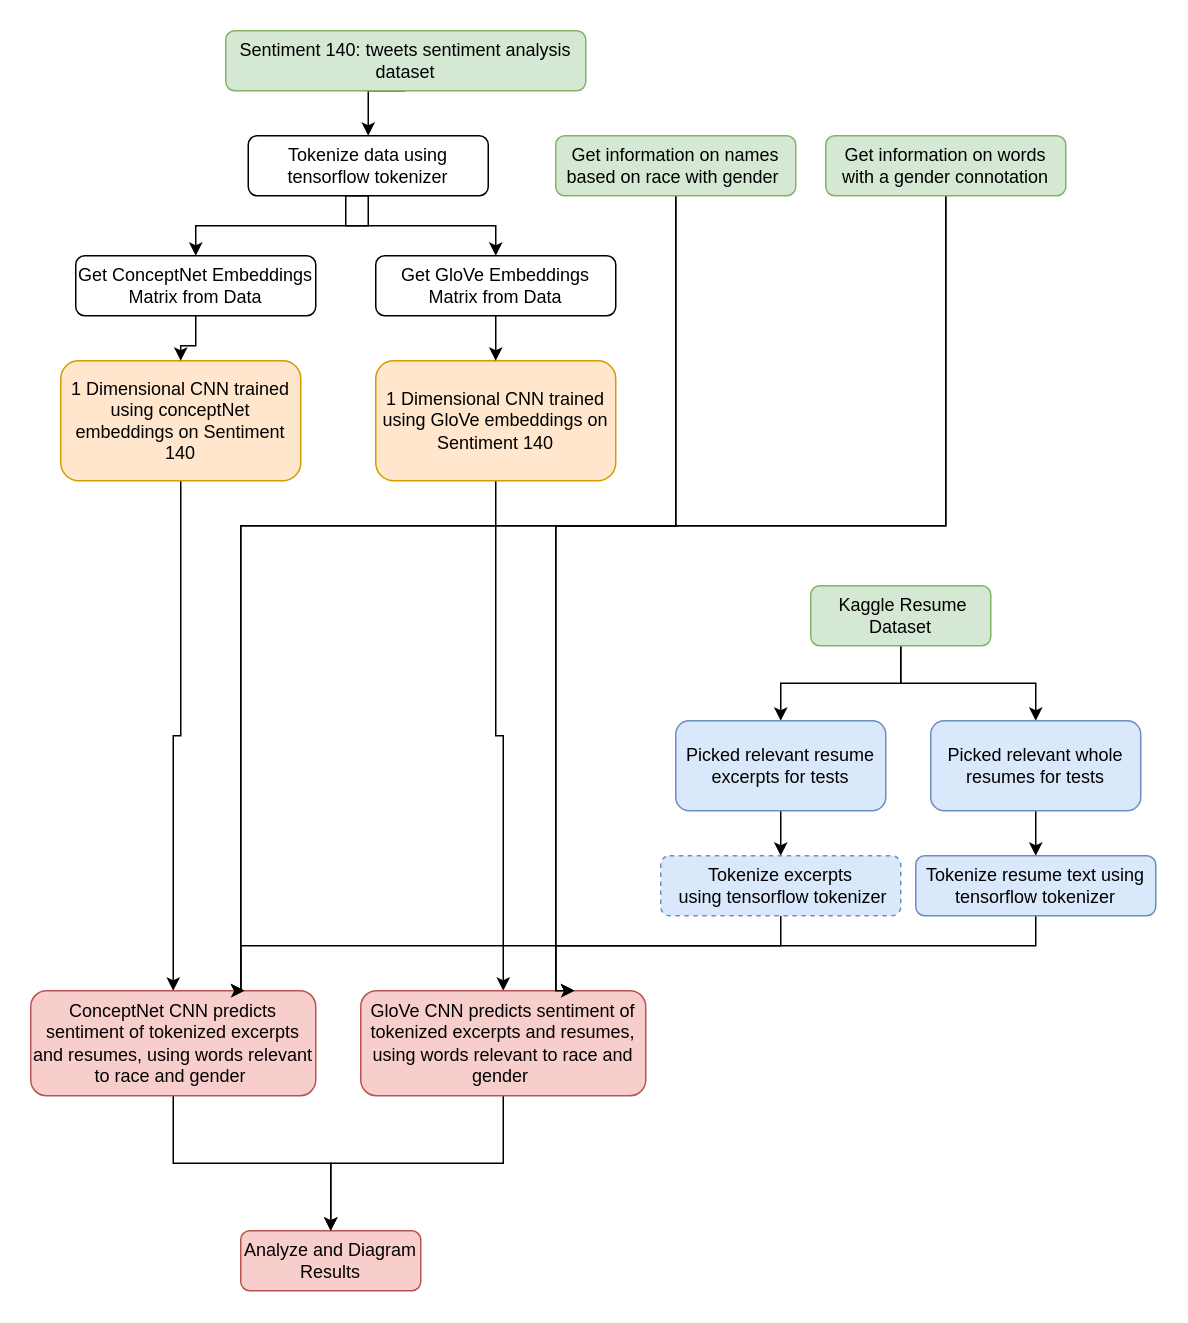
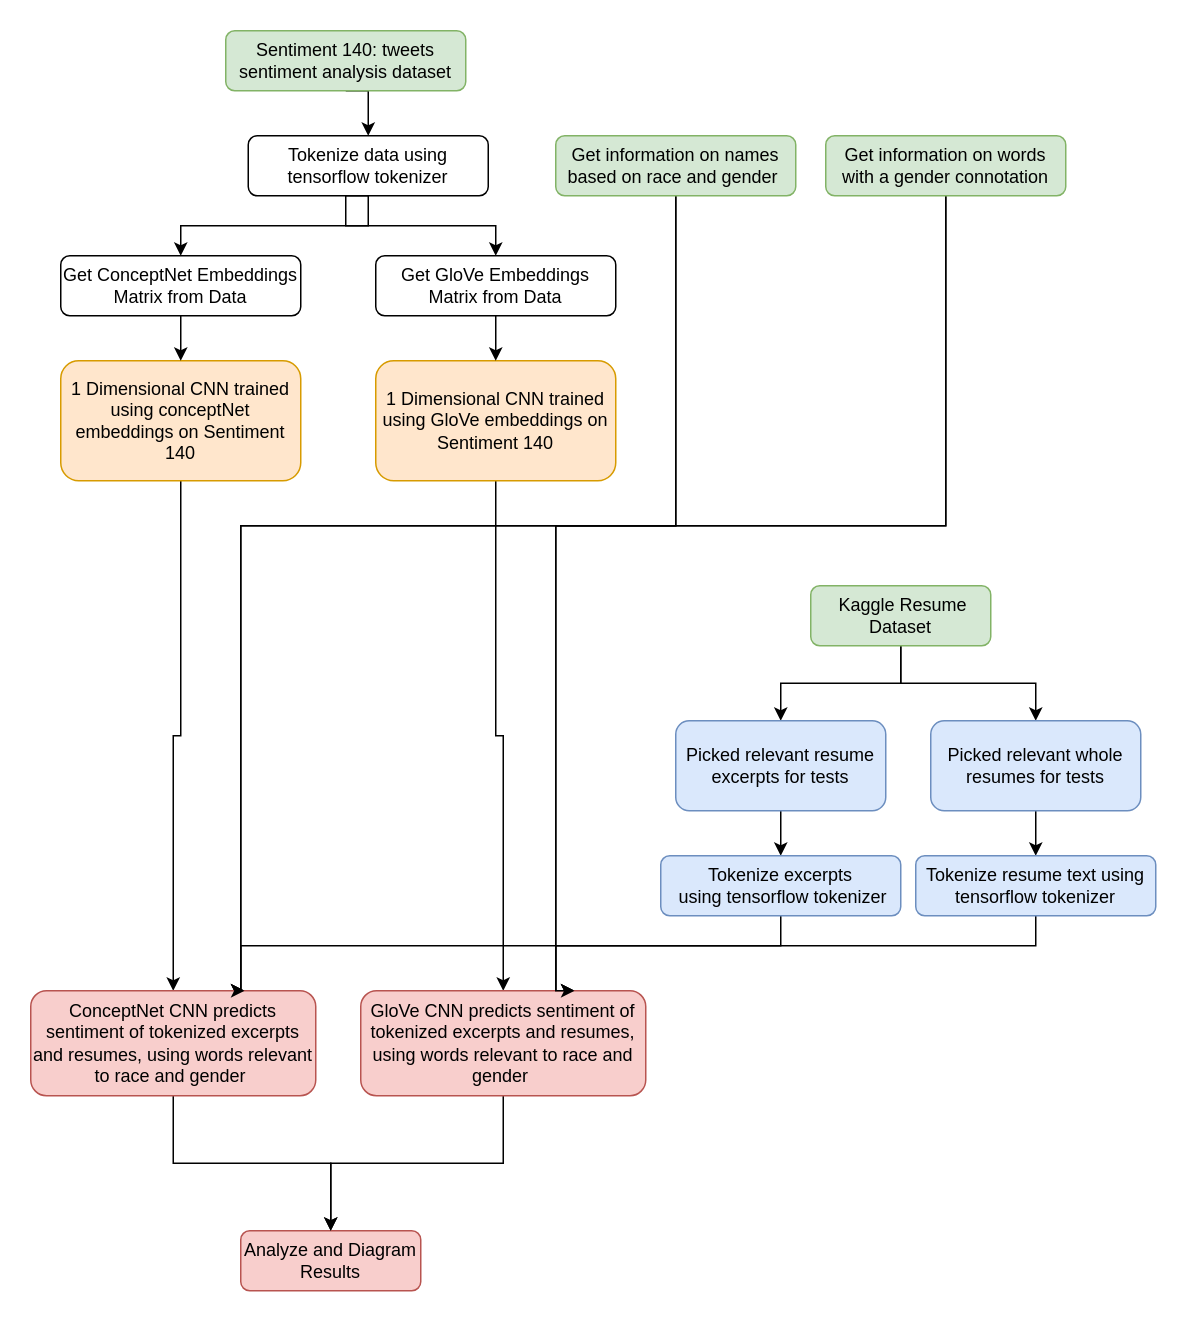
  <mxCell id="0" />
  <mxCell id="1" parent="0" />
  <mxCell id="2" style="edgeStyle=orthogonalEdgeStyle;rounded=0;orthogonalLoop=1;jettySize=auto;html=1;exitX=0.5;exitY=1;exitDx=0;exitDy=0;entryX=0.5;entryY=0;entryDx=0;entryDy=0;" edge="1" parent="1" source="3" target="6"><mxGeometry relative="1" as="geometry" /></mxCell>
- <mxCell id="3" value="Sentiment 140: tweets sentiment analysis dataset" style="rounded=1;whiteSpace=wrap;html=1;fontSize=12;glass=0;strokeWidth=1;shadow=0;fillColor=#d5e8d4;strokeColor=#82b366;" parent="1" vertex="1"><mxGeometry x="150" y="20" width="240" height="40" as="geometry" /></mxCell>
+ <mxCell id="3" value="Sentiment 140: tweets sentiment analysis dataset" style="rounded=1;whiteSpace=wrap;html=1;fontSize=12;glass=0;strokeWidth=1;shadow=0;fillColor=#d5e8d4;strokeColor=#82b366;" parent="1" vertex="1"><mxGeometry x="150" y="20" width="160" height="40" as="geometry" /></mxCell>
  <mxCell id="4" style="edgeStyle=orthogonalEdgeStyle;rounded=0;orthogonalLoop=1;jettySize=auto;html=1;exitX=0.5;exitY=1;exitDx=0;exitDy=0;" edge="1" parent="1" source="6" target="16"><mxGeometry relative="1" as="geometry"><Array as="points"><mxPoint x="230" y="150" /><mxPoint x="330" y="150" /></Array></mxGeometry></mxCell>
  <mxCell id="5" style="edgeStyle=orthogonalEdgeStyle;rounded=0;orthogonalLoop=1;jettySize=auto;html=1;" edge="1" parent="1" source="6" target="18"><mxGeometry relative="1" as="geometry" /></mxCell>
  <mxCell id="6" value="Tokenize data using tensorflow tokenizer" style="rounded=1;whiteSpace=wrap;html=1;fontSize=12;glass=0;strokeWidth=1;shadow=0;" parent="1" vertex="1"><mxGeometry x="165" y="90" width="160" height="40" as="geometry" /></mxCell>
  <mxCell id="7" value="Analyze and Diagram Results" style="rounded=1;whiteSpace=wrap;html=1;fontSize=12;glass=0;strokeWidth=1;shadow=0;fillColor=#f8cecc;strokeColor=#b85450;" parent="1" vertex="1"><mxGeometry x="160" y="820" width="120" height="40" as="geometry" /></mxCell>
  <mxCell id="8" style="edgeStyle=orthogonalEdgeStyle;rounded=0;orthogonalLoop=1;jettySize=auto;html=1;entryX=0.75;entryY=0;entryDx=0;entryDy=0;" edge="1" parent="1" source="10" target="23"><mxGeometry relative="1" as="geometry"><Array as="points"><mxPoint x="450" y="350" /><mxPoint x="160" y="350" /><mxPoint x="160" y="660" /></Array></mxGeometry></mxCell>
  <mxCell id="9" style="edgeStyle=orthogonalEdgeStyle;rounded=0;orthogonalLoop=1;jettySize=auto;html=1;entryX=0.75;entryY=0;entryDx=0;entryDy=0;" edge="1" parent="1" source="10" target="25"><mxGeometry relative="1" as="geometry"><Array as="points"><mxPoint x="450" y="350" /><mxPoint x="370" y="350" /><mxPoint x="370" y="660" /></Array></mxGeometry></mxCell>
- <mxCell id="10" value="Get information on names based on race with gender&amp;nbsp;" style="rounded=1;whiteSpace=wrap;html=1;fontSize=12;glass=0;strokeWidth=1;shadow=0;fillColor=#d5e8d4;strokeColor=#82b366;" parent="1" vertex="1"><mxGeometry x="370" y="90" width="160" height="40" as="geometry" /></mxCell>
+ <mxCell id="10" value="Get information on names based on race and gender&amp;nbsp;" style="rounded=1;whiteSpace=wrap;html=1;fontSize=12;glass=0;strokeWidth=1;shadow=0;fillColor=#d5e8d4;strokeColor=#82b366;" parent="1" vertex="1"><mxGeometry x="370" y="90" width="160" height="40" as="geometry" /></mxCell>
  <mxCell id="11" style="edgeStyle=orthogonalEdgeStyle;rounded=0;orthogonalLoop=1;jettySize=auto;html=1;exitX=0.5;exitY=1;exitDx=0;exitDy=0;entryX=0.5;entryY=0;entryDx=0;entryDy=0;" edge="1" parent="1" source="12" target="23"><mxGeometry relative="1" as="geometry" /></mxCell>
  <mxCell id="12" value="1 Dimensional CNN trained using conceptNet embeddings on Sentiment 140" style="rounded=1;whiteSpace=wrap;html=1;fillColor=#ffe6cc;strokeColor=#d79b00;" vertex="1" parent="1"><mxGeometry x="40" y="240" width="160" height="80" as="geometry" /></mxCell>
  <mxCell id="13" style="edgeStyle=orthogonalEdgeStyle;rounded=0;orthogonalLoop=1;jettySize=auto;html=1;exitX=0.5;exitY=1;exitDx=0;exitDy=0;" edge="1" parent="1" source="14" target="25"><mxGeometry relative="1" as="geometry" /></mxCell>
  <mxCell id="14" value="1 Dimensional CNN trained using GloVe embeddings on Sentiment 140" style="rounded=1;whiteSpace=wrap;html=1;fillColor=#ffe6cc;strokeColor=#d79b00;" vertex="1" parent="1"><mxGeometry x="250" y="240" width="160" height="80" as="geometry" /></mxCell>
  <mxCell id="15" style="edgeStyle=orthogonalEdgeStyle;rounded=0;orthogonalLoop=1;jettySize=auto;html=1;exitX=0.5;exitY=1;exitDx=0;exitDy=0;entryX=0.5;entryY=0;entryDx=0;entryDy=0;" edge="1" parent="1" source="16" target="14"><mxGeometry relative="1" as="geometry" /></mxCell>
  <mxCell id="16" value="Get GloVe Embeddings Matrix from Data" style="rounded=1;whiteSpace=wrap;html=1;fontSize=12;glass=0;strokeWidth=1;shadow=0;" vertex="1" parent="1"><mxGeometry x="250" y="170" width="160" height="40" as="geometry" /></mxCell>
  <mxCell id="17" style="edgeStyle=orthogonalEdgeStyle;rounded=0;orthogonalLoop=1;jettySize=auto;html=1;" edge="1" parent="1" source="18" target="12"><mxGeometry relative="1" as="geometry" /></mxCell>
- <mxCell id="18" value="Get ConceptNet Embeddings Matrix from Data" style="rounded=1;whiteSpace=wrap;html=1;fontSize=12;glass=0;strokeWidth=1;shadow=0;" vertex="1" parent="1"><mxGeometry x="50" y="170" width="160" height="40" as="geometry" /></mxCell>
+ <mxCell id="18" value="Get ConceptNet Embeddings Matrix from Data" style="rounded=1;whiteSpace=wrap;html=1;fontSize=12;glass=0;strokeWidth=1;shadow=0;" vertex="1" parent="1"><mxGeometry x="40" y="170" width="160" height="40" as="geometry" /></mxCell>
  <mxCell id="19" style="edgeStyle=orthogonalEdgeStyle;rounded=0;orthogonalLoop=1;jettySize=auto;html=1;entryX=0.75;entryY=0;entryDx=0;entryDy=0;" edge="1" parent="1" source="21" target="25"><mxGeometry relative="1" as="geometry"><Array as="points"><mxPoint x="630" y="350" /><mxPoint x="370" y="350" /><mxPoint x="370" y="660" /></Array></mxGeometry></mxCell>
  <mxCell id="20" style="edgeStyle=orthogonalEdgeStyle;rounded=0;orthogonalLoop=1;jettySize=auto;html=1;entryX=0.75;entryY=0;entryDx=0;entryDy=0;" edge="1" parent="1" source="21" target="23"><mxGeometry relative="1" as="geometry"><Array as="points"><mxPoint x="630" y="350" /><mxPoint x="160" y="350" /><mxPoint x="160" y="660" /></Array></mxGeometry></mxCell>
  <mxCell id="21" value="Get information on words with a gender connotation" style="rounded=1;whiteSpace=wrap;html=1;fontSize=12;glass=0;strokeWidth=1;shadow=0;fillColor=#d5e8d4;strokeColor=#82b366;" vertex="1" parent="1"><mxGeometry x="550" y="90" width="160" height="40" as="geometry" /></mxCell>
  <mxCell id="22" style="edgeStyle=orthogonalEdgeStyle;rounded=0;orthogonalLoop=1;jettySize=auto;html=1;" edge="1" parent="1" source="23" target="7"><mxGeometry relative="1" as="geometry" /></mxCell>
  <mxCell id="23" value="ConceptNet CNN predicts sentiment of tokenized excerpts and resumes, using words relevant to race and gender&amp;nbsp;" style="rounded=1;whiteSpace=wrap;html=1;fontSize=12;glass=0;strokeWidth=1;shadow=0;fillColor=#f8cecc;strokeColor=#b85450;" vertex="1" parent="1"><mxGeometry x="20" y="660" width="190" height="70" as="geometry" /></mxCell>
  <mxCell id="24" style="edgeStyle=orthogonalEdgeStyle;rounded=0;orthogonalLoop=1;jettySize=auto;html=1;" edge="1" parent="1" source="25" target="7"><mxGeometry relative="1" as="geometry" /></mxCell>
  <mxCell id="25" value="GloVe CNN predicts sentiment of tokenized excerpts and resumes, using words relevant to race and gender&amp;nbsp;" style="rounded=1;whiteSpace=wrap;html=1;fontSize=12;glass=0;strokeWidth=1;shadow=0;fillColor=#f8cecc;strokeColor=#b85450;" vertex="1" parent="1"><mxGeometry x="240" y="660" width="190" height="70" as="geometry" /></mxCell>
  <mxCell id="26" style="edgeStyle=orthogonalEdgeStyle;rounded=0;orthogonalLoop=1;jettySize=auto;html=1;" edge="1" parent="1" source="28" target="30"><mxGeometry relative="1" as="geometry" /></mxCell>
  <mxCell id="27" style="edgeStyle=orthogonalEdgeStyle;rounded=0;orthogonalLoop=1;jettySize=auto;html=1;entryX=0.5;entryY=0;entryDx=0;entryDy=0;" edge="1" parent="1" source="28" target="32"><mxGeometry relative="1" as="geometry" /></mxCell>
  <mxCell id="28" value="&amp;nbsp;Kaggle Resume Dataset" style="rounded=1;whiteSpace=wrap;html=1;fontSize=12;glass=0;strokeWidth=1;shadow=0;fillColor=#d5e8d4;strokeColor=#82b366;" vertex="1" parent="1"><mxGeometry x="540" y="390" width="120" height="40" as="geometry" /></mxCell>
  <mxCell id="29" style="edgeStyle=orthogonalEdgeStyle;rounded=0;orthogonalLoop=1;jettySize=auto;html=1;entryX=0.5;entryY=0;entryDx=0;entryDy=0;" edge="1" parent="1" source="30" target="34"><mxGeometry relative="1" as="geometry" /></mxCell>
  <mxCell id="30" value="Picked relevant resume excerpts for tests" style="rounded=1;whiteSpace=wrap;html=1;fontSize=12;glass=0;strokeWidth=1;shadow=0;fillColor=#dae8fc;strokeColor=#6c8ebf;" vertex="1" parent="1"><mxGeometry x="450" y="480" width="140" height="60" as="geometry" /></mxCell>
  <mxCell id="31" style="edgeStyle=orthogonalEdgeStyle;rounded=0;orthogonalLoop=1;jettySize=auto;html=1;" edge="1" parent="1" source="32" target="36"><mxGeometry relative="1" as="geometry" /></mxCell>
  <mxCell id="32" value="Picked relevant whole resumes for tests" style="rounded=1;whiteSpace=wrap;html=1;fontSize=12;glass=0;strokeWidth=1;shadow=0;fillColor=#dae8fc;strokeColor=#6c8ebf;" vertex="1" parent="1"><mxGeometry x="620" y="480" width="140" height="60" as="geometry" /></mxCell>
  <mxCell id="33" style="edgeStyle=orthogonalEdgeStyle;rounded=0;orthogonalLoop=1;jettySize=auto;html=1;entryX=0.75;entryY=0;entryDx=0;entryDy=0;exitX=0.5;exitY=1;exitDx=0;exitDy=0;" edge="1" parent="1" source="34" target="23"><mxGeometry relative="1" as="geometry"><mxPoint x="320" y="640" as="targetPoint" /><Array as="points"><mxPoint x="520" y="630" /><mxPoint x="160" y="630" /></Array></mxGeometry></mxCell>
- <mxCell id="34" value="Tokenize excerpts&lt;div&gt;&amp;nbsp;using tensorflow tokenizer&lt;/div&gt;" style="rounded=1;whiteSpace=wrap;html=1;fontSize=12;glass=0;strokeWidth=1;shadow=0;fillColor=#dae8fc;strokeColor=#6c8ebf;dashed=1;" vertex="1" parent="1"><mxGeometry x="440" y="570" width="160" height="40" as="geometry" /></mxCell>
+ <mxCell id="34" value="Tokenize excerpts&lt;div&gt;&amp;nbsp;using tensorflow tokenizer&lt;/div&gt;" style="rounded=1;whiteSpace=wrap;html=1;fontSize=12;glass=0;strokeWidth=1;shadow=0;fillColor=#dae8fc;strokeColor=#6c8ebf;" vertex="1" parent="1"><mxGeometry x="440" y="570" width="160" height="40" as="geometry" /></mxCell>
  <mxCell id="35" style="edgeStyle=orthogonalEdgeStyle;rounded=0;orthogonalLoop=1;jettySize=auto;html=1;entryX=0.75;entryY=0;entryDx=0;entryDy=0;" edge="1" parent="1" source="36" target="25"><mxGeometry relative="1" as="geometry"><Array as="points"><mxPoint x="690" y="630" /><mxPoint x="370" y="630" /></Array></mxGeometry></mxCell>
  <mxCell id="36" value="Tokenize resume text using tensorflow tokenizer" style="rounded=1;whiteSpace=wrap;html=1;fontSize=12;glass=0;strokeWidth=1;shadow=0;fillColor=#dae8fc;strokeColor=#6c8ebf;" vertex="1" parent="1"><mxGeometry x="610" y="570" width="160" height="40" as="geometry" /></mxCell>
